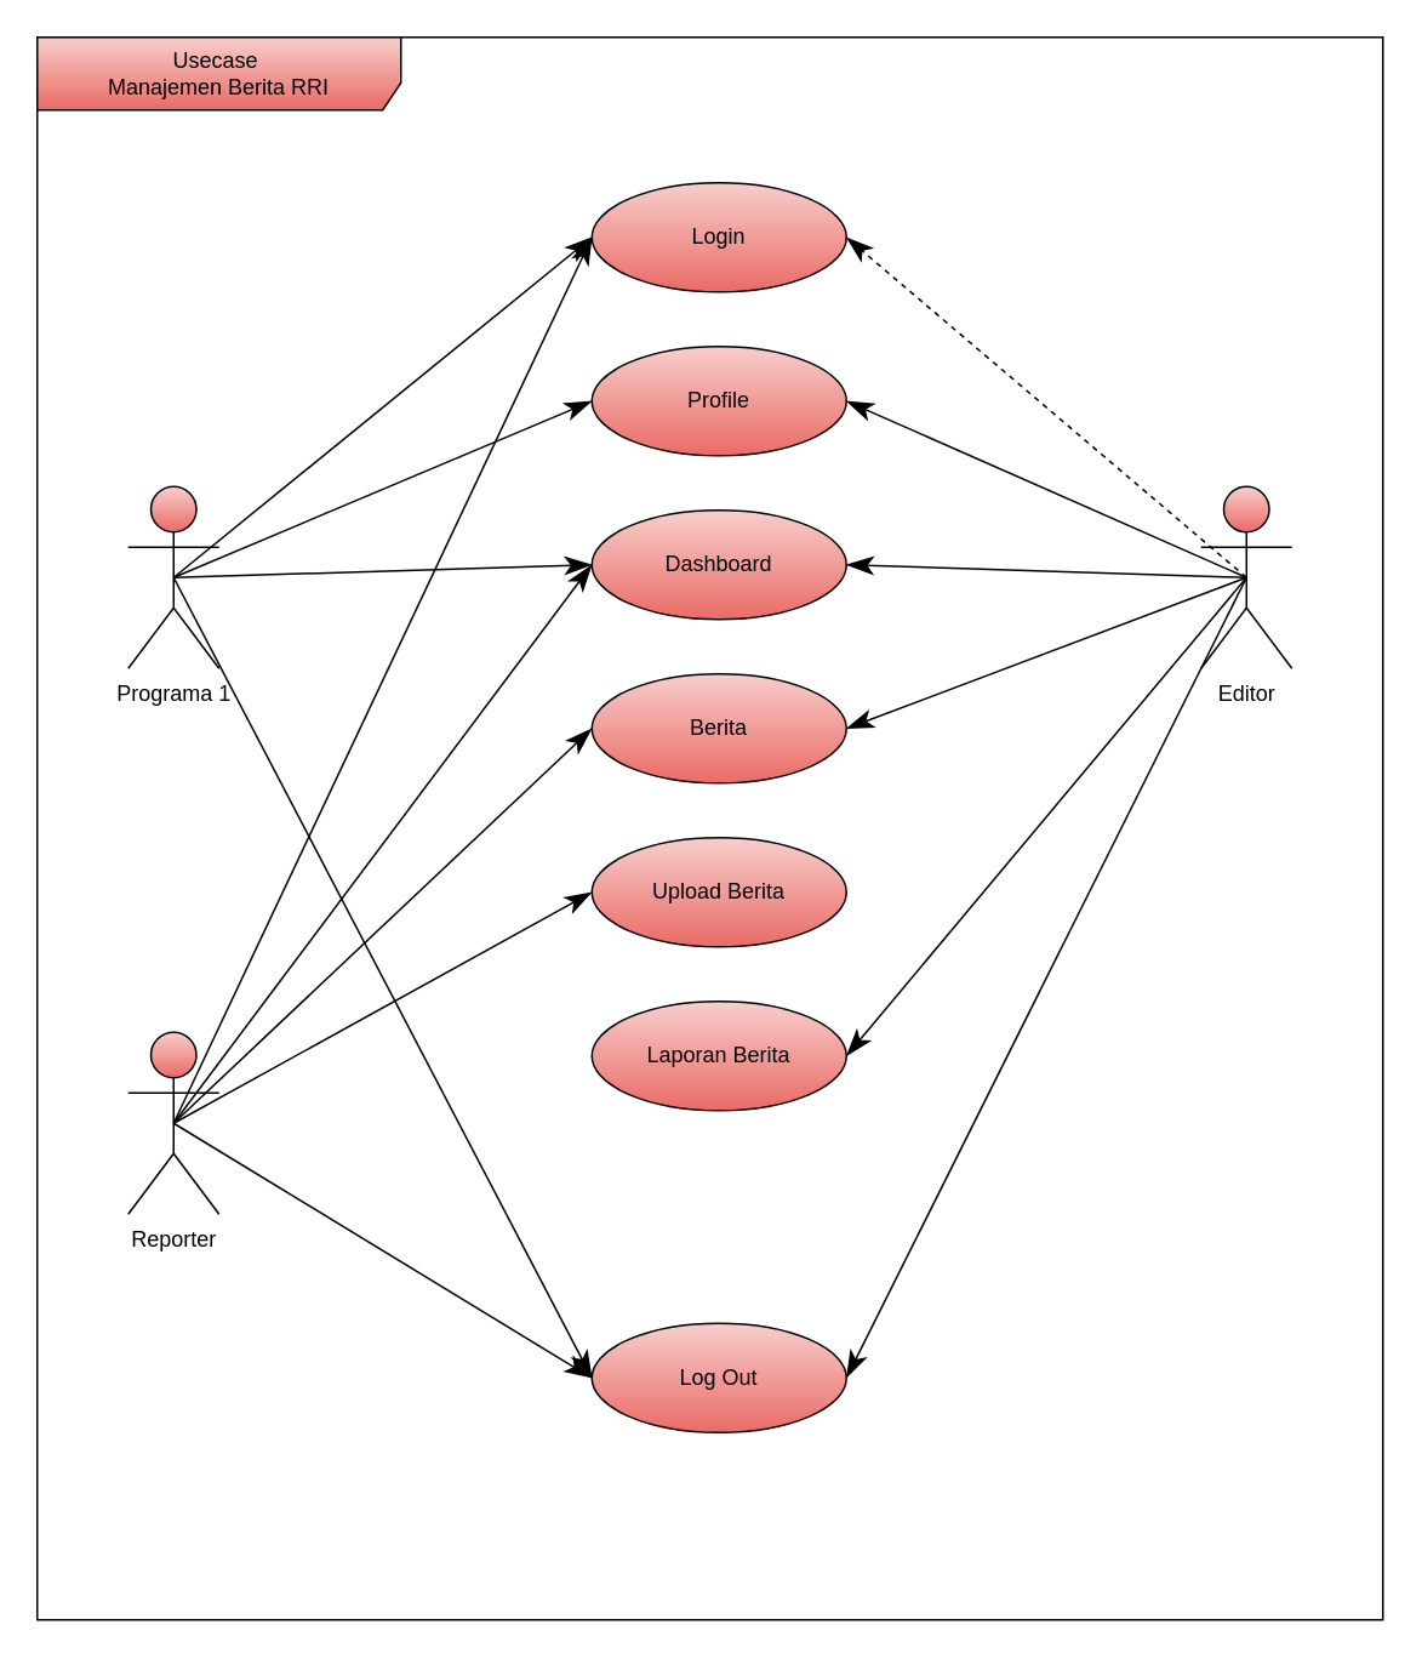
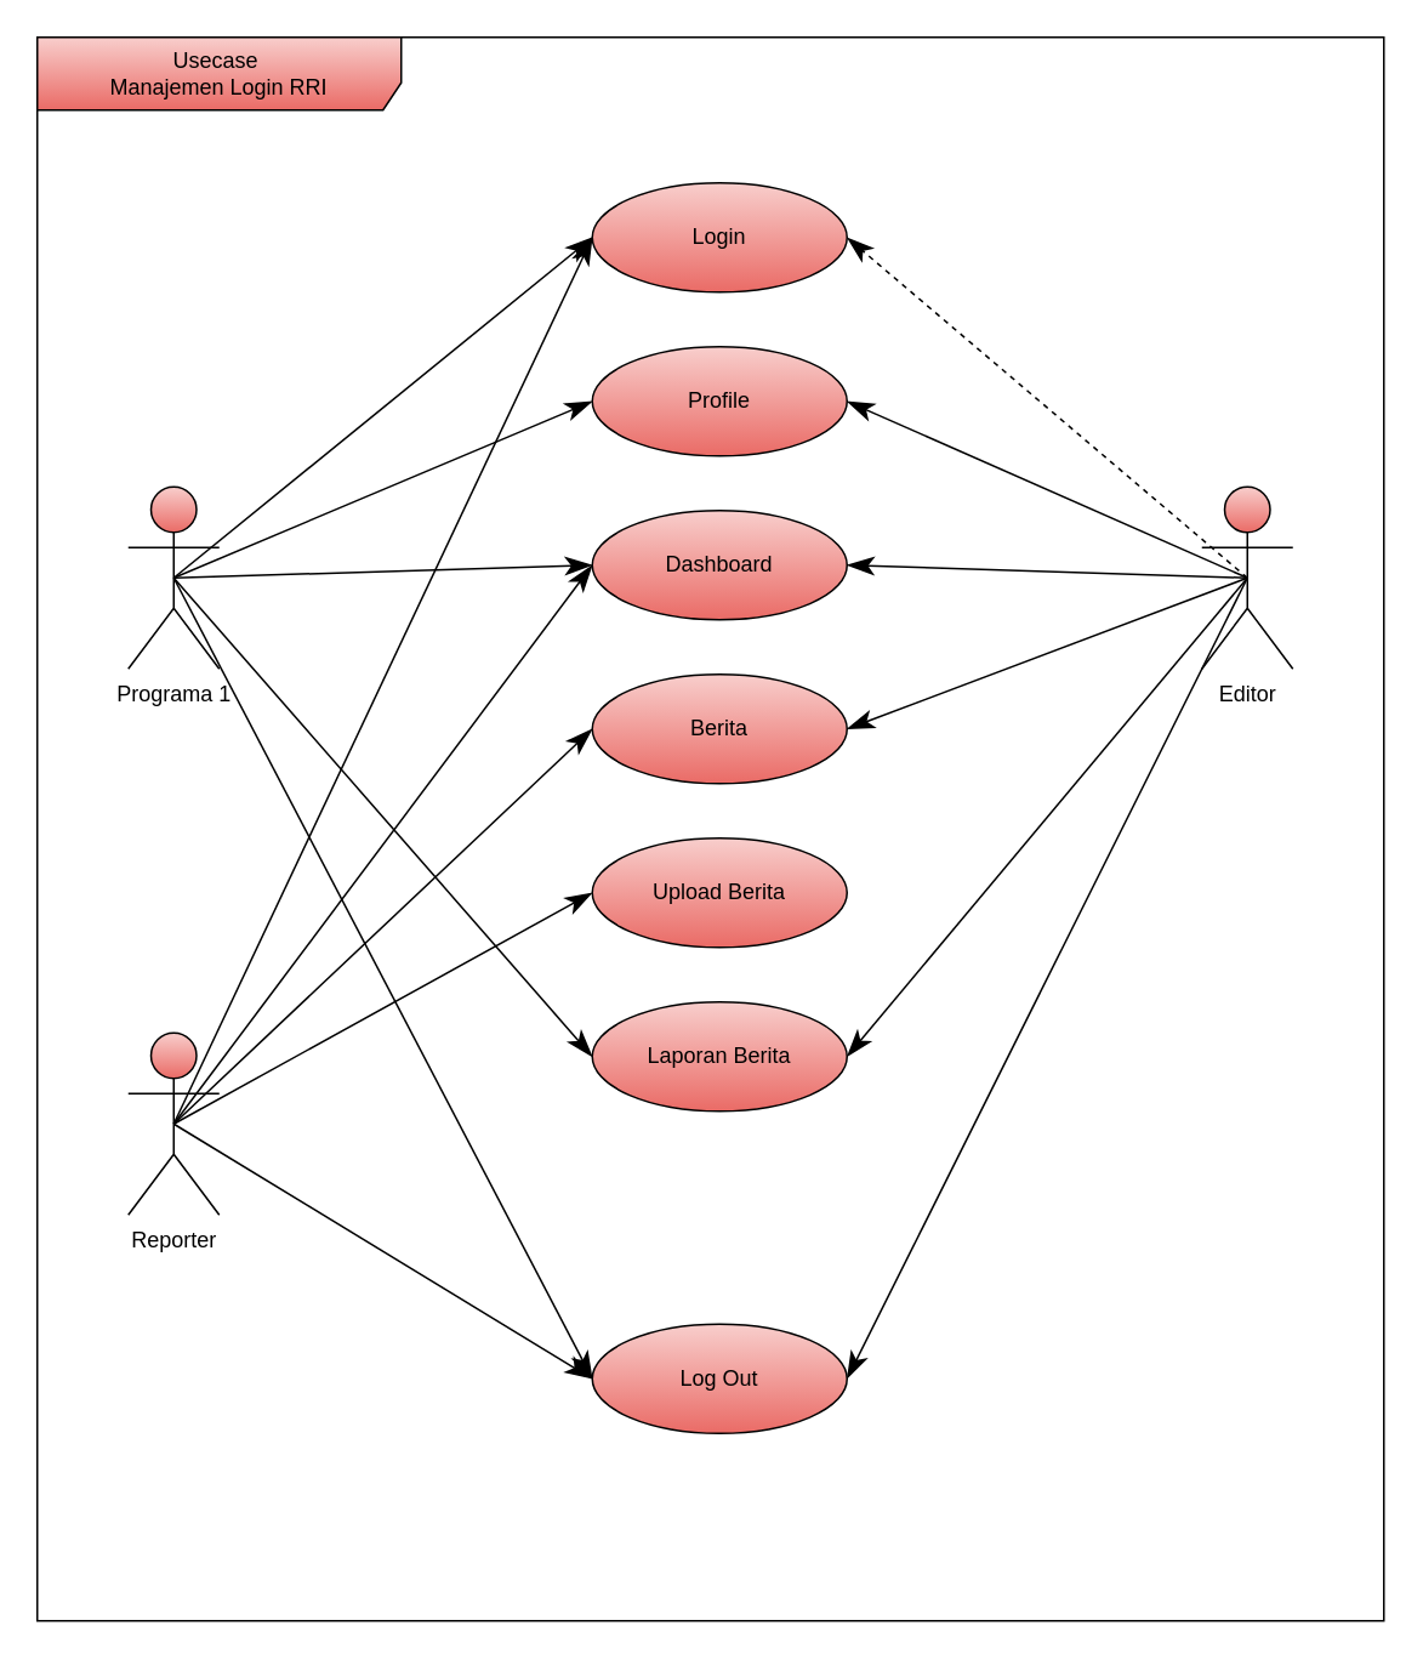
  <mxCell id="0" />
  <mxCell id="1" parent="0" />
- <mxCell id="2" value="Usecase&amp;nbsp;&lt;br&gt;Manajemen Berita RRI" style="shape=umlFrame;whiteSpace=wrap;html=1;width=200;height=40;fillColor=#f8cecc;gradientColor=#ea6b66;" parent="1" vertex="1"><mxGeometry x="20" y="20" width="740" height="870" as="geometry" /></mxCell>
+ <mxCell id="2" value="Usecase&amp;nbsp;&lt;br&gt;Manajemen Login RRI" style="shape=umlFrame;whiteSpace=wrap;html=1;width=200;height=40;fillColor=#f8cecc;gradientColor=#ea6b66;" parent="1" vertex="1"><mxGeometry x="20" y="20" width="740" height="870" as="geometry" /></mxCell>
  <mxCell id="3" value="Editor" style="shape=umlActor;verticalLabelPosition=bottom;verticalAlign=top;html=1;fillColor=#f8cecc;gradientColor=#ea6b66;" parent="1" vertex="1"><mxGeometry x="660" y="267" width="50" height="100" as="geometry" /></mxCell>
  <mxCell id="4" value="Programa 1" style="shape=umlActor;verticalLabelPosition=bottom;verticalAlign=top;html=1;fillColor=#f8cecc;gradientColor=#ea6b66;" parent="1" vertex="1"><mxGeometry x="70" y="267" width="50" height="100" as="geometry" /></mxCell>
  <mxCell id="5" value="Reporter" style="shape=umlActor;verticalLabelPosition=bottom;verticalAlign=top;html=1;fillColor=#f8cecc;gradientColor=#ea6b66;" parent="1" vertex="1"><mxGeometry x="70" y="567" width="50" height="100" as="geometry" /></mxCell>
  <mxCell id="6" value="Login" style="ellipse;whiteSpace=wrap;html=1;fillColor=#f8cecc;gradientColor=#ea6b66;" parent="1" vertex="1"><mxGeometry x="325" y="100" width="140" height="60" as="geometry" /></mxCell>
  <mxCell id="7" value="Profile" style="ellipse;whiteSpace=wrap;html=1;fillColor=#f8cecc;gradientColor=#ea6b66;" parent="1" vertex="1"><mxGeometry x="325" y="190" width="140" height="60" as="geometry" /></mxCell>
  <mxCell id="8" value="Dashboard" style="ellipse;whiteSpace=wrap;html=1;fillColor=#f8cecc;gradientColor=#ea6b66;" parent="1" vertex="1"><mxGeometry x="325" y="280" width="140" height="60" as="geometry" /></mxCell>
  <mxCell id="9" value="Berita" style="ellipse;whiteSpace=wrap;html=1;fillColor=#f8cecc;gradientColor=#ea6b66;" parent="1" vertex="1"><mxGeometry x="325" y="370" width="140" height="60" as="geometry" /></mxCell>
  <mxCell id="10" value="Upload Berita" style="ellipse;whiteSpace=wrap;html=1;fillColor=#f8cecc;gradientColor=#ea6b66;" parent="1" vertex="1"><mxGeometry x="325" y="460" width="140" height="60" as="geometry" /></mxCell>
  <mxCell id="11" value="Laporan Berita" style="ellipse;whiteSpace=wrap;html=1;fillColor=#f8cecc;gradientColor=#ea6b66;" parent="1" vertex="1"><mxGeometry x="325" y="550" width="140" height="60" as="geometry" /></mxCell>
  <mxCell id="12" value="Log Out" style="ellipse;whiteSpace=wrap;html=1;fillColor=#f8cecc;gradientColor=#ea6b66;" parent="1" vertex="1"><mxGeometry x="325" y="727" width="140" height="60" as="geometry" /></mxCell>
  <mxCell id="13" value="" style="endArrow=classicThin;endFill=1;endSize=12;html=1;entryX=0;entryY=0.5;entryDx=0;entryDy=0;exitX=0.5;exitY=0.5;exitDx=0;exitDy=0;exitPerimeter=0;fillColor=#f8cecc;gradientColor=#ea6b66;" parent="1" source="4" target="6" edge="1"><mxGeometry width="160" relative="1" as="geometry"><mxPoint x="120" y="190" as="sourcePoint" /><mxPoint x="280" y="190" as="targetPoint" /></mxGeometry></mxCell>
  <mxCell id="14" value="" style="endArrow=classicThin;endFill=1;endSize=12;html=1;entryX=0;entryY=0.5;entryDx=0;entryDy=0;exitX=0.5;exitY=0.5;exitDx=0;exitDy=0;exitPerimeter=0;fillColor=#f8cecc;gradientColor=#ea6b66;" parent="1" source="4" target="7" edge="1"><mxGeometry width="160" relative="1" as="geometry"><mxPoint x="105" y="327" as="sourcePoint" /><mxPoint x="335" y="140" as="targetPoint" /></mxGeometry></mxCell>
  <mxCell id="15" value="" style="endArrow=classicThin;endFill=1;endSize=12;html=1;entryX=0;entryY=0.5;entryDx=0;entryDy=0;exitX=0.5;exitY=0.5;exitDx=0;exitDy=0;exitPerimeter=0;fillColor=#f8cecc;gradientColor=#ea6b66;" parent="1" source="4" target="8" edge="1"><mxGeometry width="160" relative="1" as="geometry"><mxPoint x="115" y="337" as="sourcePoint" /><mxPoint x="345" y="150" as="targetPoint" /></mxGeometry></mxCell>
+ <mxCell id="16" value="" style="endArrow=classicThin;endFill=1;endSize=12;html=1;entryX=0;entryY=0.5;entryDx=0;entryDy=0;exitX=0.5;exitY=0.5;exitDx=0;exitDy=0;exitPerimeter=0;fillColor=#f8cecc;gradientColor=#ea6b66;" parent="1" source="4" target="11" edge="1"><mxGeometry width="160" relative="1" as="geometry"><mxPoint x="125" y="347" as="sourcePoint" /><mxPoint x="355" y="160" as="targetPoint" /></mxGeometry></mxCell>
  <mxCell id="17" value="" style="endArrow=classicThin;endFill=1;endSize=12;html=1;entryX=0;entryY=0.5;entryDx=0;entryDy=0;exitX=0.5;exitY=0.5;exitDx=0;exitDy=0;exitPerimeter=0;fillColor=#f8cecc;gradientColor=#ea6b66;" parent="1" source="5" target="10" edge="1"><mxGeometry width="160" relative="1" as="geometry"><mxPoint x="135" y="357" as="sourcePoint" /><mxPoint x="365" y="170" as="targetPoint" /></mxGeometry></mxCell>
  <mxCell id="18" value="" style="endArrow=classicThin;endFill=1;endSize=12;html=1;entryX=0;entryY=0.5;entryDx=0;entryDy=0;exitX=0.5;exitY=0.5;exitDx=0;exitDy=0;exitPerimeter=0;fillColor=#f8cecc;gradientColor=#ea6b66;" parent="1" source="4" target="12" edge="1"><mxGeometry width="160" relative="1" as="geometry"><mxPoint x="155" y="377" as="sourcePoint" /><mxPoint x="385" y="190" as="targetPoint" /></mxGeometry></mxCell>
  <mxCell id="19" value="" style="endArrow=classicThin;endFill=1;endSize=12;html=1;entryX=0;entryY=0.5;entryDx=0;entryDy=0;exitX=0.5;exitY=0.5;exitDx=0;exitDy=0;exitPerimeter=0;fillColor=#f8cecc;gradientColor=#ea6b66;" parent="1" source="5" target="6" edge="1"><mxGeometry width="160" relative="1" as="geometry"><mxPoint x="105" y="327" as="sourcePoint" /><mxPoint x="335" y="140" as="targetPoint" /></mxGeometry></mxCell>
  <mxCell id="20" value="" style="endArrow=classicThin;endFill=1;endSize=12;html=1;entryX=0;entryY=0.5;entryDx=0;entryDy=0;exitX=0.5;exitY=0.5;exitDx=0;exitDy=0;exitPerimeter=0;fillColor=#f8cecc;gradientColor=#ea6b66;" parent="1" source="5" target="8" edge="1"><mxGeometry width="160" relative="1" as="geometry"><mxPoint x="115" y="637" as="sourcePoint" /><mxPoint x="355" y="160" as="targetPoint" /></mxGeometry></mxCell>
  <mxCell id="21" value="" style="endArrow=classicThin;endFill=1;endSize=12;html=1;exitX=0.5;exitY=0.5;exitDx=0;exitDy=0;exitPerimeter=0;entryX=0;entryY=0.5;entryDx=0;entryDy=0;fillColor=#f8cecc;gradientColor=#ea6b66;" parent="1" source="5" target="12" edge="1"><mxGeometry width="160" relative="1" as="geometry"><mxPoint x="105" y="627" as="sourcePoint" /><mxPoint x="330" y="760" as="targetPoint" /></mxGeometry></mxCell>
  <mxCell id="22" value="" style="endArrow=classicThin;endFill=1;endSize=12;html=1;entryX=1;entryY=0.5;entryDx=0;entryDy=0;exitX=0.5;exitY=0.5;exitDx=0;exitDy=0;exitPerimeter=0;fillColor=#f8cecc;gradientColor=#ea6b66;dashed=1;" parent="1" source="3" target="6" edge="1"><mxGeometry width="160" relative="1" as="geometry"><mxPoint x="105" y="327" as="sourcePoint" /><mxPoint x="335" y="140" as="targetPoint" /></mxGeometry></mxCell>
  <mxCell id="23" value="" style="endArrow=classicThin;endFill=1;endSize=12;html=1;entryX=1;entryY=0.5;entryDx=0;entryDy=0;exitX=0.5;exitY=0.5;exitDx=0;exitDy=0;exitPerimeter=0;fillColor=#f8cecc;gradientColor=#ea6b66;" parent="1" source="3" target="7" edge="1"><mxGeometry width="160" relative="1" as="geometry"><mxPoint x="695" y="327" as="sourcePoint" /><mxPoint x="475" y="140" as="targetPoint" /></mxGeometry></mxCell>
  <mxCell id="24" value="" style="endArrow=classicThin;endFill=1;endSize=12;html=1;entryX=1;entryY=0.5;entryDx=0;entryDy=0;exitX=0.5;exitY=0.5;exitDx=0;exitDy=0;exitPerimeter=0;fillColor=#f8cecc;gradientColor=#ea6b66;" parent="1" source="3" target="8" edge="1"><mxGeometry width="160" relative="1" as="geometry"><mxPoint x="705" y="337" as="sourcePoint" /><mxPoint x="485" y="150" as="targetPoint" /></mxGeometry></mxCell>
  <mxCell id="25" value="" style="endArrow=classicThin;endFill=1;endSize=12;html=1;entryX=1;entryY=0.5;entryDx=0;entryDy=0;exitX=0.5;exitY=0.5;exitDx=0;exitDy=0;exitPerimeter=0;fillColor=#f8cecc;gradientColor=#ea6b66;" parent="1" source="3" target="9" edge="1"><mxGeometry width="160" relative="1" as="geometry"><mxPoint x="715" y="347" as="sourcePoint" /><mxPoint x="495" y="160" as="targetPoint" /></mxGeometry></mxCell>
  <mxCell id="26" value="" style="endArrow=classicThin;endFill=1;endSize=12;html=1;entryX=1;entryY=0.5;entryDx=0;entryDy=0;exitX=0.5;exitY=0.5;exitDx=0;exitDy=0;exitPerimeter=0;fillColor=#f8cecc;gradientColor=#ea6b66;" parent="1" source="3" target="11" edge="1"><mxGeometry width="160" relative="1" as="geometry"><mxPoint x="725" y="357" as="sourcePoint" /><mxPoint x="505" y="170" as="targetPoint" /></mxGeometry></mxCell>
  <mxCell id="27" value="" style="endArrow=classicThin;endFill=1;endSize=12;html=1;entryX=1;entryY=0.5;entryDx=0;entryDy=0;exitX=0.5;exitY=0.5;exitDx=0;exitDy=0;exitPerimeter=0;fillColor=#f8cecc;gradientColor=#ea6b66;" parent="1" source="3" target="12" edge="1"><mxGeometry width="160" relative="1" as="geometry"><mxPoint x="745" y="377" as="sourcePoint" /><mxPoint x="525" y="190" as="targetPoint" /></mxGeometry></mxCell>
  <mxCell id="28" value="" style="endArrow=classicThin;endFill=1;endSize=12;html=1;entryX=0;entryY=0.5;entryDx=0;entryDy=0;exitX=0.5;exitY=0.5;exitDx=0;exitDy=0;exitPerimeter=0;fillColor=#f8cecc;gradientColor=#ea6b66;" parent="1" source="5" target="9" edge="1"><mxGeometry width="160" relative="1" as="geometry"><mxPoint x="105" y="627" as="sourcePoint" /><mxPoint x="335" y="500" as="targetPoint" /></mxGeometry></mxCell>
